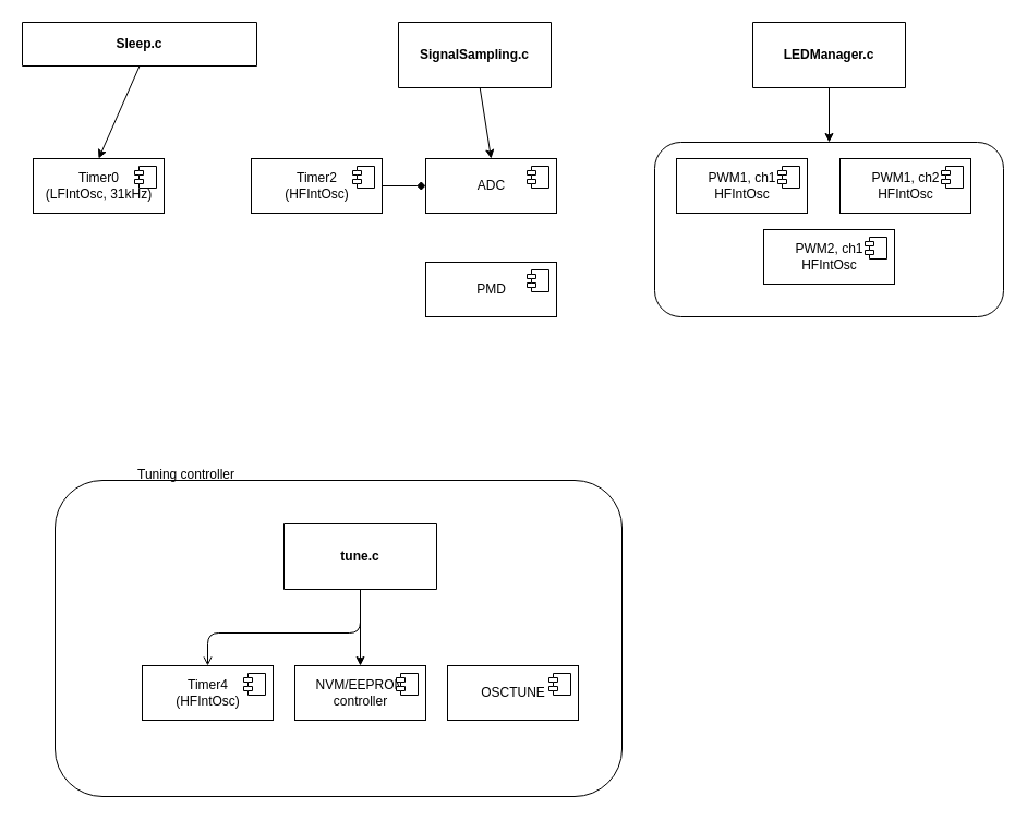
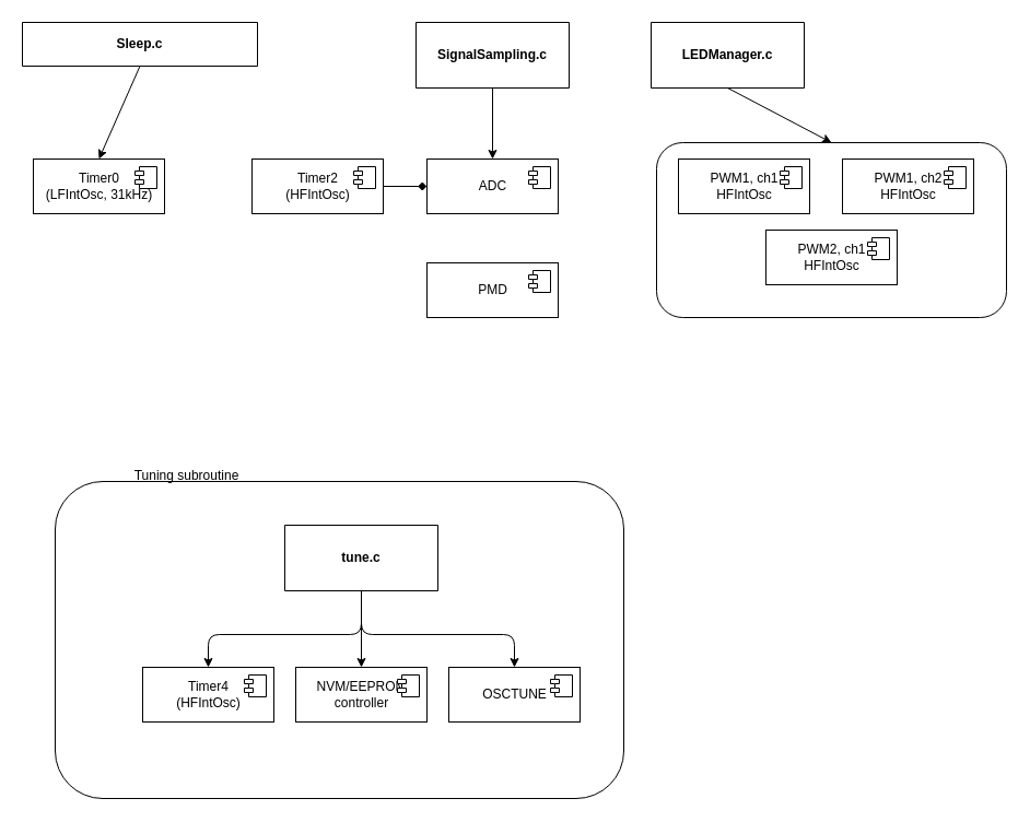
  <mxCell id="0" />
  <mxCell id="1" parent="0" />
  <mxCell id="2" value="" style="rounded=1;whiteSpace=wrap;html=1;fillColor=none;" vertex="1" parent="1"><mxGeometry x="50" y="440" width="520" height="290" as="geometry" /></mxCell>
- <mxCell id="3" value="&lt;b&gt;SignalSampling.c&lt;/b&gt;" style="swimlane;fontStyle=0;childLayout=stackLayout;horizontal=1;startSize=120;horizontalStack=0;resizeParent=1;resizeParentMax=0;resizeLast=0;collapsible=0;marginBottom=0;whiteSpace=wrap;html=1;movable=1;resizable=1;rotatable=1;deletable=1;editable=1;connectable=1;" vertex="1" parent="1"><mxGeometry x="365" y="20" width="140" height="60" as="geometry" /></mxCell>
+ <mxCell id="3" value="&lt;b&gt;SignalSampling.c&lt;/b&gt;" style="swimlane;fontStyle=0;childLayout=stackLayout;horizontal=1;startSize=120;horizontalStack=0;resizeParent=1;resizeParentMax=0;resizeLast=0;collapsible=0;marginBottom=0;whiteSpace=wrap;html=1;movable=1;resizable=1;rotatable=1;deletable=1;editable=1;connectable=1;" vertex="1" parent="1"><mxGeometry x="380" y="20" width="140" height="60" as="geometry" /></mxCell>
  <mxCell id="4" value="Timer2&lt;br&gt;(HFIntOsc)" style="html=1;dropTarget=0;" vertex="1" parent="1"><mxGeometry x="230" y="145" width="120" height="50" as="geometry" /></mxCell>
  <mxCell id="5" value="" style="shape=module;jettyWidth=8;jettyHeight=4;" vertex="1" parent="4"><mxGeometry x="1" width="20" height="20" relative="1" as="geometry"><mxPoint x="-27" y="7" as="offset" /></mxGeometry></mxCell>
  <mxCell id="6" value="" style="edgeStyle=none;html=1;exitX=1;exitY=0.5;exitDx=0;exitDy=0;entryX=0;entryY=0.5;entryDx=0;entryDy=0;endArrow=diamond;" edge="1" parent="1" source="4" target="7"><mxGeometry relative="1" as="geometry"><mxPoint x="-214.13" y="-229.104" as="targetPoint" /><mxPoint x="-214.13" y="-298.06" as="sourcePoint" /><Array as="points" /></mxGeometry></mxCell>
  <mxCell id="7" value="ADC" style="html=1;dropTarget=0;" vertex="1" parent="1"><mxGeometry x="390" y="145" width="120" height="50" as="geometry" /></mxCell>
  <mxCell id="8" value="" style="shape=module;jettyWidth=8;jettyHeight=4;" vertex="1" parent="7"><mxGeometry x="1" width="20" height="20" relative="1" as="geometry"><mxPoint x="-27" y="7" as="offset" /></mxGeometry></mxCell>
  <mxCell id="9" value="" style="edgeStyle=none;html=1;entryX=0.5;entryY=0;entryDx=0;entryDy=0;" edge="1" parent="1" source="3" target="7"><mxGeometry relative="1" as="geometry"><mxPoint x="370" y="180" as="targetPoint" /><mxPoint x="280" y="180" as="sourcePoint" /><Array as="points" /></mxGeometry></mxCell>
- <mxCell id="10" value="&lt;b&gt;LEDManager.c&lt;/b&gt;" style="swimlane;fontStyle=0;childLayout=stackLayout;horizontal=1;startSize=120;horizontalStack=0;resizeParent=1;resizeParentMax=0;resizeLast=0;collapsible=0;marginBottom=0;whiteSpace=wrap;html=1;movable=1;resizable=1;rotatable=1;deletable=1;editable=1;connectable=1;" vertex="1" parent="1"><mxGeometry x="690" y="20" width="140" height="60" as="geometry" /></mxCell>
+ <mxCell id="10" value="&lt;b&gt;LEDManager.c&lt;/b&gt;" style="swimlane;fontStyle=0;childLayout=stackLayout;horizontal=1;startSize=120;horizontalStack=0;resizeParent=1;resizeParentMax=0;resizeLast=0;collapsible=0;marginBottom=0;whiteSpace=wrap;html=1;movable=1;resizable=1;rotatable=1;deletable=1;editable=1;connectable=1;" vertex="1" parent="1"><mxGeometry x="595" y="20" width="140" height="60" as="geometry" /></mxCell>
  <mxCell id="11" value="PWM1, ch1&lt;br&gt;HFIntOsc" style="html=1;dropTarget=0;" vertex="1" parent="1"><mxGeometry x="620" y="145" width="120" height="50" as="geometry" /></mxCell>
  <mxCell id="12" value="" style="shape=module;jettyWidth=8;jettyHeight=4;" vertex="1" parent="11"><mxGeometry x="1" width="20" height="20" relative="1" as="geometry"><mxPoint x="-27" y="7" as="offset" /></mxGeometry></mxCell>
  <mxCell id="13" value="PWM1, ch2&lt;br&gt;HFIntOsc" style="html=1;dropTarget=0;" vertex="1" parent="1"><mxGeometry x="770" y="145" width="120" height="50" as="geometry" /></mxCell>
  <mxCell id="14" value="" style="shape=module;jettyWidth=8;jettyHeight=4;" vertex="1" parent="13"><mxGeometry x="1" width="20" height="20" relative="1" as="geometry"><mxPoint x="-27" y="7" as="offset" /></mxGeometry></mxCell>
  <mxCell id="15" value="PWM2, ch1&lt;br&gt;HFIntOsc" style="html=1;dropTarget=0;" vertex="1" parent="1"><mxGeometry x="700" y="210" width="120" height="50" as="geometry" /></mxCell>
  <mxCell id="16" value="" style="shape=module;jettyWidth=8;jettyHeight=4;" vertex="1" parent="15"><mxGeometry x="1" width="20" height="20" relative="1" as="geometry"><mxPoint x="-27" y="7" as="offset" /></mxGeometry></mxCell>
  <mxCell id="17" value="Timer0&lt;br&gt;(LFIntOsc, 31kHz)" style="html=1;dropTarget=0;" vertex="1" parent="1"><mxGeometry x="30" y="145" width="120" height="50" as="geometry" /></mxCell>
  <mxCell id="18" value="" style="shape=module;jettyWidth=8;jettyHeight=4;" vertex="1" parent="17"><mxGeometry x="1" width="20" height="20" relative="1" as="geometry"><mxPoint x="-27" y="7" as="offset" /></mxGeometry></mxCell>
  <mxCell id="19" value="&lt;b&gt;Sleep.c&lt;/b&gt;" style="swimlane;fontStyle=0;childLayout=stackLayout;horizontal=1;startSize=120;horizontalStack=0;resizeParent=1;resizeParentMax=0;resizeLast=0;collapsible=0;marginBottom=0;whiteSpace=wrap;html=1;movable=1;resizable=1;rotatable=1;deletable=1;editable=1;connectable=1;" vertex="1" parent="1"><mxGeometry x="20" y="20" width="215" height="40" as="geometry" /></mxCell>
  <mxCell id="20" value="Timer4&lt;br&gt;(HFIntOsc)" style="html=1;dropTarget=0;" vertex="1" parent="1"><mxGeometry x="130" y="610" width="120" height="50" as="geometry" /></mxCell>
  <mxCell id="21" value="" style="shape=module;jettyWidth=8;jettyHeight=4;" vertex="1" parent="20"><mxGeometry x="1" width="20" height="20" relative="1" as="geometry"><mxPoint x="-27" y="7" as="offset" /></mxGeometry></mxCell>
  <mxCell id="22" value="NVM/EEPROM&lt;br&gt;controller" style="html=1;dropTarget=0;" vertex="1" parent="1"><mxGeometry x="270" y="610" width="120" height="50" as="geometry" /></mxCell>
  <mxCell id="23" value="" style="shape=module;jettyWidth=8;jettyHeight=4;" vertex="1" parent="22"><mxGeometry x="1" width="20" height="20" relative="1" as="geometry"><mxPoint x="-27" y="7" as="offset" /></mxGeometry></mxCell>
  <mxCell id="24" value="OSCTUNE" style="html=1;dropTarget=0;" vertex="1" parent="1"><mxGeometry x="410" y="610" width="120" height="50" as="geometry" /></mxCell>
  <mxCell id="25" value="" style="shape=module;jettyWidth=8;jettyHeight=4;" vertex="1" parent="24"><mxGeometry x="1" width="20" height="20" relative="1" as="geometry"><mxPoint x="-27" y="7" as="offset" /></mxGeometry></mxCell>
  <mxCell id="26" value="&lt;b&gt;tune.c&lt;/b&gt;" style="swimlane;fontStyle=0;childLayout=stackLayout;horizontal=1;startSize=120;horizontalStack=0;resizeParent=1;resizeParentMax=0;resizeLast=0;collapsible=0;marginBottom=0;whiteSpace=wrap;html=1;movable=1;resizable=1;rotatable=1;deletable=1;editable=1;connectable=1;" vertex="1" parent="1"><mxGeometry x="260" y="480" width="140" height="60" as="geometry" /></mxCell>
  <mxCell id="27" value="" style="rounded=1;whiteSpace=wrap;html=1;fillColor=none;" vertex="1" parent="1"><mxGeometry x="600" y="130" width="320" height="160" as="geometry" /></mxCell>
- <mxCell id="28" value="Tuning controller" style="text;html=1;align=center;verticalAlign=middle;resizable=0;points=[];autosize=1;strokeColor=none;fillColor=none;" vertex="1" parent="1"><mxGeometry x="110" y="420" width="120" height="30" as="geometry" /></mxCell>
+ <mxCell id="28" value="Tuning subroutine" style="text;html=1;align=center;verticalAlign=middle;resizable=0;points=[];autosize=1;strokeColor=none;fillColor=none;" vertex="1" parent="1"><mxGeometry x="110" y="420" width="120" height="30" as="geometry" /></mxCell>
  <mxCell id="29" value="" style="edgeStyle=none;html=1;exitX=0.5;exitY=1;exitDx=0;exitDy=0;" edge="1" parent="1" source="26"><mxGeometry relative="1" as="geometry"><mxPoint x="330" y="610" as="targetPoint" /><mxPoint x="329.52" y="570" as="sourcePoint" /><Array as="points" /></mxGeometry></mxCell>
  <mxCell id="30" value="PMD" style="html=1;dropTarget=0;" vertex="1" parent="1"><mxGeometry x="390" y="240" width="120" height="50" as="geometry" /></mxCell>
  <mxCell id="31" value="" style="shape=module;jettyWidth=8;jettyHeight=4;" vertex="1" parent="30"><mxGeometry x="1" width="20" height="20" relative="1" as="geometry"><mxPoint x="-27" y="7" as="offset" /></mxGeometry></mxCell>
- <mxCell id="33" value="" style="edgeStyle=none;html=1;exitX=0.5;exitY=1;exitDx=0;exitDy=0;entryX=0.5;entryY=0;entryDx=0;entryDy=0;endArrow=open;" edge="1" parent="1" source="26" target="20"><mxGeometry relative="1" as="geometry"><mxPoint x="480" y="620" as="targetPoint" /><mxPoint x="340" y="550" as="sourcePoint" /><Array as="points"><mxPoint x="330" y="580" /><mxPoint x="190" y="580" /></Array></mxGeometry></mxCell>
+ <mxCell id="32" value="" style="edgeStyle=none;html=1;exitX=0.5;exitY=1;exitDx=0;exitDy=0;entryX=0.5;entryY=0;entryDx=0;entryDy=0;" edge="1" parent="1" source="26" target="24"><mxGeometry relative="1" as="geometry"><mxPoint x="340" y="620" as="targetPoint" /><mxPoint x="340" y="550" as="sourcePoint" /><Array as="points"><mxPoint x="330" y="580" /><mxPoint x="470" y="580" /></Array></mxGeometry></mxCell>
+ <mxCell id="33" value="" style="edgeStyle=none;html=1;exitX=0.5;exitY=1;exitDx=0;exitDy=0;entryX=0.5;entryY=0;entryDx=0;entryDy=0;" edge="1" parent="1" source="26" target="20"><mxGeometry relative="1" as="geometry"><mxPoint x="480" y="620" as="targetPoint" /><mxPoint x="340" y="550" as="sourcePoint" /><Array as="points"><mxPoint x="330" y="580" /><mxPoint x="190" y="580" /></Array></mxGeometry></mxCell>
  <mxCell id="34" value="" style="edgeStyle=none;html=1;entryX=0.5;entryY=0;entryDx=0;entryDy=0;exitX=0.5;exitY=1;exitDx=0;exitDy=0;" edge="1" parent="1" source="10" target="27"><mxGeometry relative="1" as="geometry"><mxPoint x="460" y="155" as="targetPoint" /><mxPoint x="460" y="30" as="sourcePoint" /><Array as="points" /></mxGeometry></mxCell>
  <mxCell id="35" value="" style="edgeStyle=none;html=1;entryX=0.5;entryY=0;entryDx=0;entryDy=0;exitX=0.5;exitY=1;exitDx=0;exitDy=0;" edge="1" parent="1" source="19" target="17"><mxGeometry relative="1" as="geometry"><mxPoint x="470" y="165" as="targetPoint" /><mxPoint x="470" y="40" as="sourcePoint" /><Array as="points" /></mxGeometry></mxCell>
